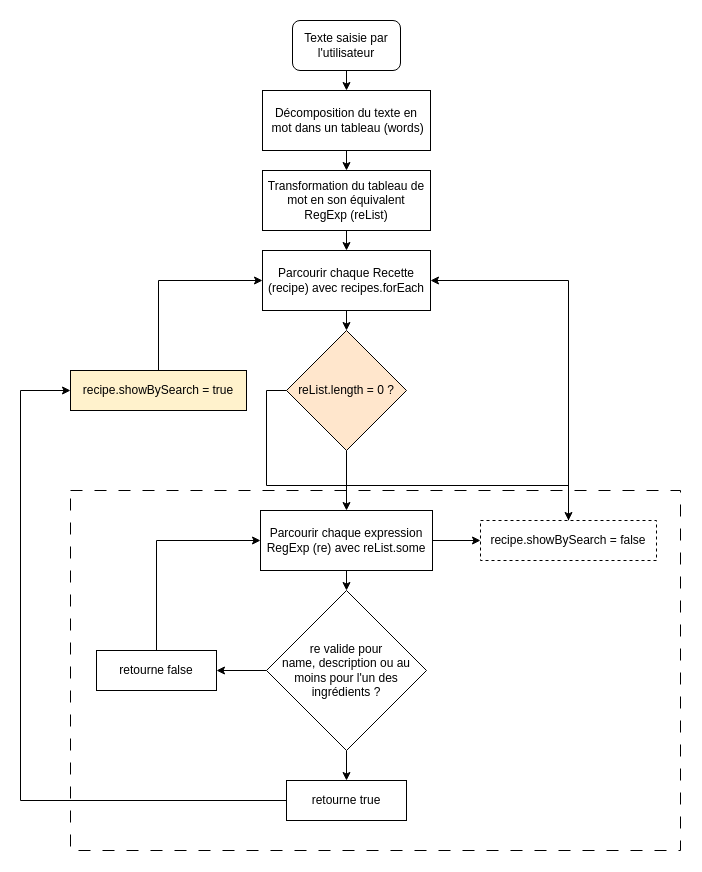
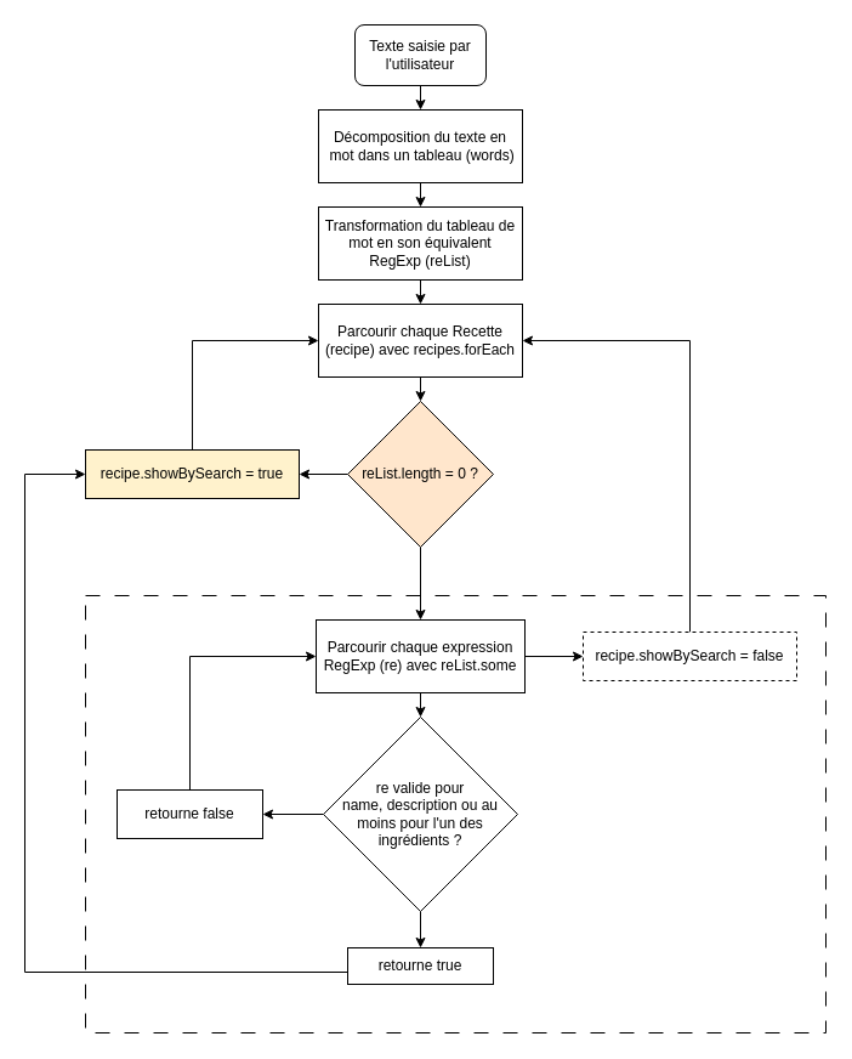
  <mxCell id="0" />
  <mxCell id="1" parent="0" />
  <mxCell id="2" value="" style="rounded=0;whiteSpace=wrap;html=1;fillColor=none;dashed=1;dashPattern=12 12;" vertex="1" parent="1"><mxGeometry x="70" y="490" width="610" height="360" as="geometry" /></mxCell>
  <mxCell id="3" value="Texte saisie par l'utilisateur" style="rounded=1;whiteSpace=wrap;html=1;" vertex="1" parent="1"><mxGeometry x="292" y="20" width="108" height="50" as="geometry" /></mxCell>
  <mxCell id="4" value="Décomposition du texte en&lt;div&gt;&amp;nbsp;mot dans un tableau (words)&lt;/div&gt;" style="rounded=0;whiteSpace=wrap;html=1;" vertex="1" parent="1"><mxGeometry x="262" y="90" width="168" height="60" as="geometry" /></mxCell>
  <mxCell id="5" value="Transformation du tableau de&lt;div&gt;mot en son équivalent&lt;/div&gt;&lt;div&gt;RegExp (reList)&lt;/div&gt;" style="rounded=0;whiteSpace=wrap;html=1;" vertex="1" parent="1"><mxGeometry x="262" y="170" width="168" height="60" as="geometry" /></mxCell>
  <mxCell id="6" value="Parcourir chaque Recette (recipe) avec recipes.forEach" style="rounded=0;whiteSpace=wrap;html=1;" vertex="1" parent="1"><mxGeometry x="262" y="250" width="168" height="60" as="geometry" /></mxCell>
- <mxCell id="7" style="edgeStyle=orthogonalEdgeStyle;rounded=0;orthogonalLoop=1;jettySize=auto;html=1;exitX=0;exitY=0.5;exitDx=0;exitDy=0;" edge="1" parent="1" source="8" target="19"><mxGeometry relative="1" as="geometry" /></mxCell>
+ <mxCell id="7" style="edgeStyle=orthogonalEdgeStyle;rounded=0;orthogonalLoop=1;jettySize=auto;html=1;exitX=0;exitY=0.5;exitDx=0;exitDy=0;entryX=1;entryY=0.5;entryDx=0;entryDy=0;" edge="1" parent="1" source="8" target="10"><mxGeometry relative="1" as="geometry" /></mxCell>
  <mxCell id="8" value="reList.length = 0 ?" style="rhombus;whiteSpace=wrap;html=1;fillColor=#ffe6cc;" vertex="1" parent="1"><mxGeometry x="286" y="330" width="120" height="120" as="geometry" /></mxCell>
  <mxCell id="9" style="edgeStyle=orthogonalEdgeStyle;rounded=0;orthogonalLoop=1;jettySize=auto;html=1;exitX=0.5;exitY=0;exitDx=0;exitDy=0;entryX=0;entryY=0.5;entryDx=0;entryDy=0;" edge="1" parent="1" source="10" target="6"><mxGeometry relative="1" as="geometry" /></mxCell>
  <mxCell id="10" value="recipe.showBySearch = true" style="rounded=0;whiteSpace=wrap;html=1;fillColor=#fff2cc;" vertex="1" parent="1"><mxGeometry x="70" y="370" width="176" height="40" as="geometry" /></mxCell>
  <mxCell id="11" style="edgeStyle=orthogonalEdgeStyle;rounded=0;orthogonalLoop=1;jettySize=auto;html=1;exitX=1;exitY=0.5;exitDx=0;exitDy=0;" edge="1" parent="1" source="12" target="19"><mxGeometry relative="1" as="geometry" /></mxCell>
  <mxCell id="12" value="Parcourir chaque expression RegExp (re) avec reList.some" style="rounded=0;whiteSpace=wrap;html=1;" vertex="1" parent="1"><mxGeometry x="260" y="510" width="172" height="60" as="geometry" /></mxCell>
  <mxCell id="13" style="edgeStyle=orthogonalEdgeStyle;rounded=0;orthogonalLoop=1;jettySize=auto;html=1;exitX=0.5;exitY=1;exitDx=0;exitDy=0;entryX=0.5;entryY=0;entryDx=0;entryDy=0;" edge="1" parent="1" source="15" target="27"><mxGeometry relative="1" as="geometry" /></mxCell>
  <mxCell id="14" style="edgeStyle=orthogonalEdgeStyle;rounded=0;orthogonalLoop=1;jettySize=auto;html=1;exitX=0;exitY=0.5;exitDx=0;exitDy=0;entryX=1;entryY=0.5;entryDx=0;entryDy=0;" edge="1" parent="1" source="15" target="25"><mxGeometry relative="1" as="geometry" /></mxCell>
  <mxCell id="15" value="re valide pour &lt;br&gt;name,&amp;nbsp;&lt;span style=&quot;background-color: initial;&quot;&gt;description ou au moins pour l'un des ingrédients&amp;nbsp;&lt;/span&gt;&lt;span style=&quot;background-color: initial;&quot;&gt;?&lt;/span&gt;" style="rhombus;whiteSpace=wrap;html=1;" vertex="1" parent="1"><mxGeometry x="266" y="590" width="160" height="160" as="geometry" /></mxCell>
  <mxCell id="16" value="" style="endArrow=classic;html=1;rounded=0;entryX=0.5;entryY=0;entryDx=0;entryDy=0;exitX=0.5;exitY=1;exitDx=0;exitDy=0;" edge="1" parent="1" source="12" target="15"><mxGeometry width="50" height="50" relative="1" as="geometry"><mxPoint x="262" y="600" as="sourcePoint" /><mxPoint x="312" y="550" as="targetPoint" /></mxGeometry></mxCell>
  <mxCell id="17" value="" style="endArrow=classic;html=1;rounded=0;entryX=0.5;entryY=0;entryDx=0;entryDy=0;exitX=0.5;exitY=1;exitDx=0;exitDy=0;" edge="1" parent="1" source="8" target="12"><mxGeometry width="50" height="50" relative="1" as="geometry"><mxPoint x="262" y="560" as="sourcePoint" /><mxPoint x="312" y="510" as="targetPoint" /></mxGeometry></mxCell>
  <mxCell id="18" style="edgeStyle=orthogonalEdgeStyle;rounded=0;orthogonalLoop=1;jettySize=auto;html=1;exitX=0.5;exitY=0;exitDx=0;exitDy=0;entryX=1;entryY=0.5;entryDx=0;entryDy=0;" edge="1" parent="1" source="19" target="6"><mxGeometry relative="1" as="geometry" /></mxCell>
  <mxCell id="19" value="recipe.showBySearch = false" style="rounded=0;whiteSpace=wrap;html=1;dashed=1;" vertex="1" parent="1"><mxGeometry x="480" y="520" width="176" height="40" as="geometry" /></mxCell>
  <mxCell id="20" value="" style="endArrow=classic;html=1;rounded=0;exitX=0.5;exitY=1;exitDx=0;exitDy=0;" edge="1" parent="1" source="3"><mxGeometry width="50" height="50" relative="1" as="geometry"><mxPoint x="452" y="80" as="sourcePoint" /><mxPoint x="346" y="90" as="targetPoint" /></mxGeometry></mxCell>
  <mxCell id="21" value="" style="endArrow=classic;html=1;rounded=0;entryX=0.5;entryY=0;entryDx=0;entryDy=0;exitX=0.5;exitY=1;exitDx=0;exitDy=0;" edge="1" parent="1" source="4" target="5"><mxGeometry width="50" height="50" relative="1" as="geometry"><mxPoint x="162" y="230" as="sourcePoint" /><mxPoint x="212" y="180" as="targetPoint" /></mxGeometry></mxCell>
  <mxCell id="22" value="" style="endArrow=classic;html=1;rounded=0;entryX=0.5;entryY=0;entryDx=0;entryDy=0;exitX=0.5;exitY=1;exitDx=0;exitDy=0;" edge="1" parent="1" source="5" target="6"><mxGeometry width="50" height="50" relative="1" as="geometry"><mxPoint x="162" y="270" as="sourcePoint" /><mxPoint x="212" y="220" as="targetPoint" /></mxGeometry></mxCell>
  <mxCell id="23" value="" style="endArrow=classic;html=1;rounded=0;entryX=0.5;entryY=0;entryDx=0;entryDy=0;exitX=0.5;exitY=1;exitDx=0;exitDy=0;" edge="1" parent="1" source="6" target="8"><mxGeometry width="50" height="50" relative="1" as="geometry"><mxPoint x="162" y="270" as="sourcePoint" /><mxPoint x="212" y="220" as="targetPoint" /></mxGeometry></mxCell>
  <mxCell id="24" style="edgeStyle=orthogonalEdgeStyle;rounded=0;orthogonalLoop=1;jettySize=auto;html=1;exitX=0.5;exitY=0;exitDx=0;exitDy=0;entryX=0;entryY=0.5;entryDx=0;entryDy=0;" edge="1" parent="1" source="25" target="12"><mxGeometry relative="1" as="geometry" /></mxCell>
  <mxCell id="25" value="retourne false" style="rounded=0;whiteSpace=wrap;html=1;" vertex="1" parent="1"><mxGeometry x="96" y="650" width="120" height="40" as="geometry" /></mxCell>
  <mxCell id="26" style="edgeStyle=orthogonalEdgeStyle;rounded=0;orthogonalLoop=1;jettySize=auto;html=1;exitX=0;exitY=0.5;exitDx=0;exitDy=0;entryX=0;entryY=0.5;entryDx=0;entryDy=0;" edge="1" parent="1" source="27" target="10"><mxGeometry relative="1" as="geometry"><Array as="points"><mxPoint x="20" y="800" /><mxPoint x="20" y="390" /></Array></mxGeometry></mxCell>
- <mxCell id="27" value="retourne true" style="rounded=0;whiteSpace=wrap;html=1;" vertex="1" parent="1"><mxGeometry x="286" y="780" width="120" height="40" as="geometry" /></mxCell>
+ <mxCell id="27" value="retourne true" style="rounded=0;whiteSpace=wrap;html=1;" vertex="1" parent="1"><mxGeometry x="286" y="780" width="120" height="30" as="geometry" /></mxCell>
